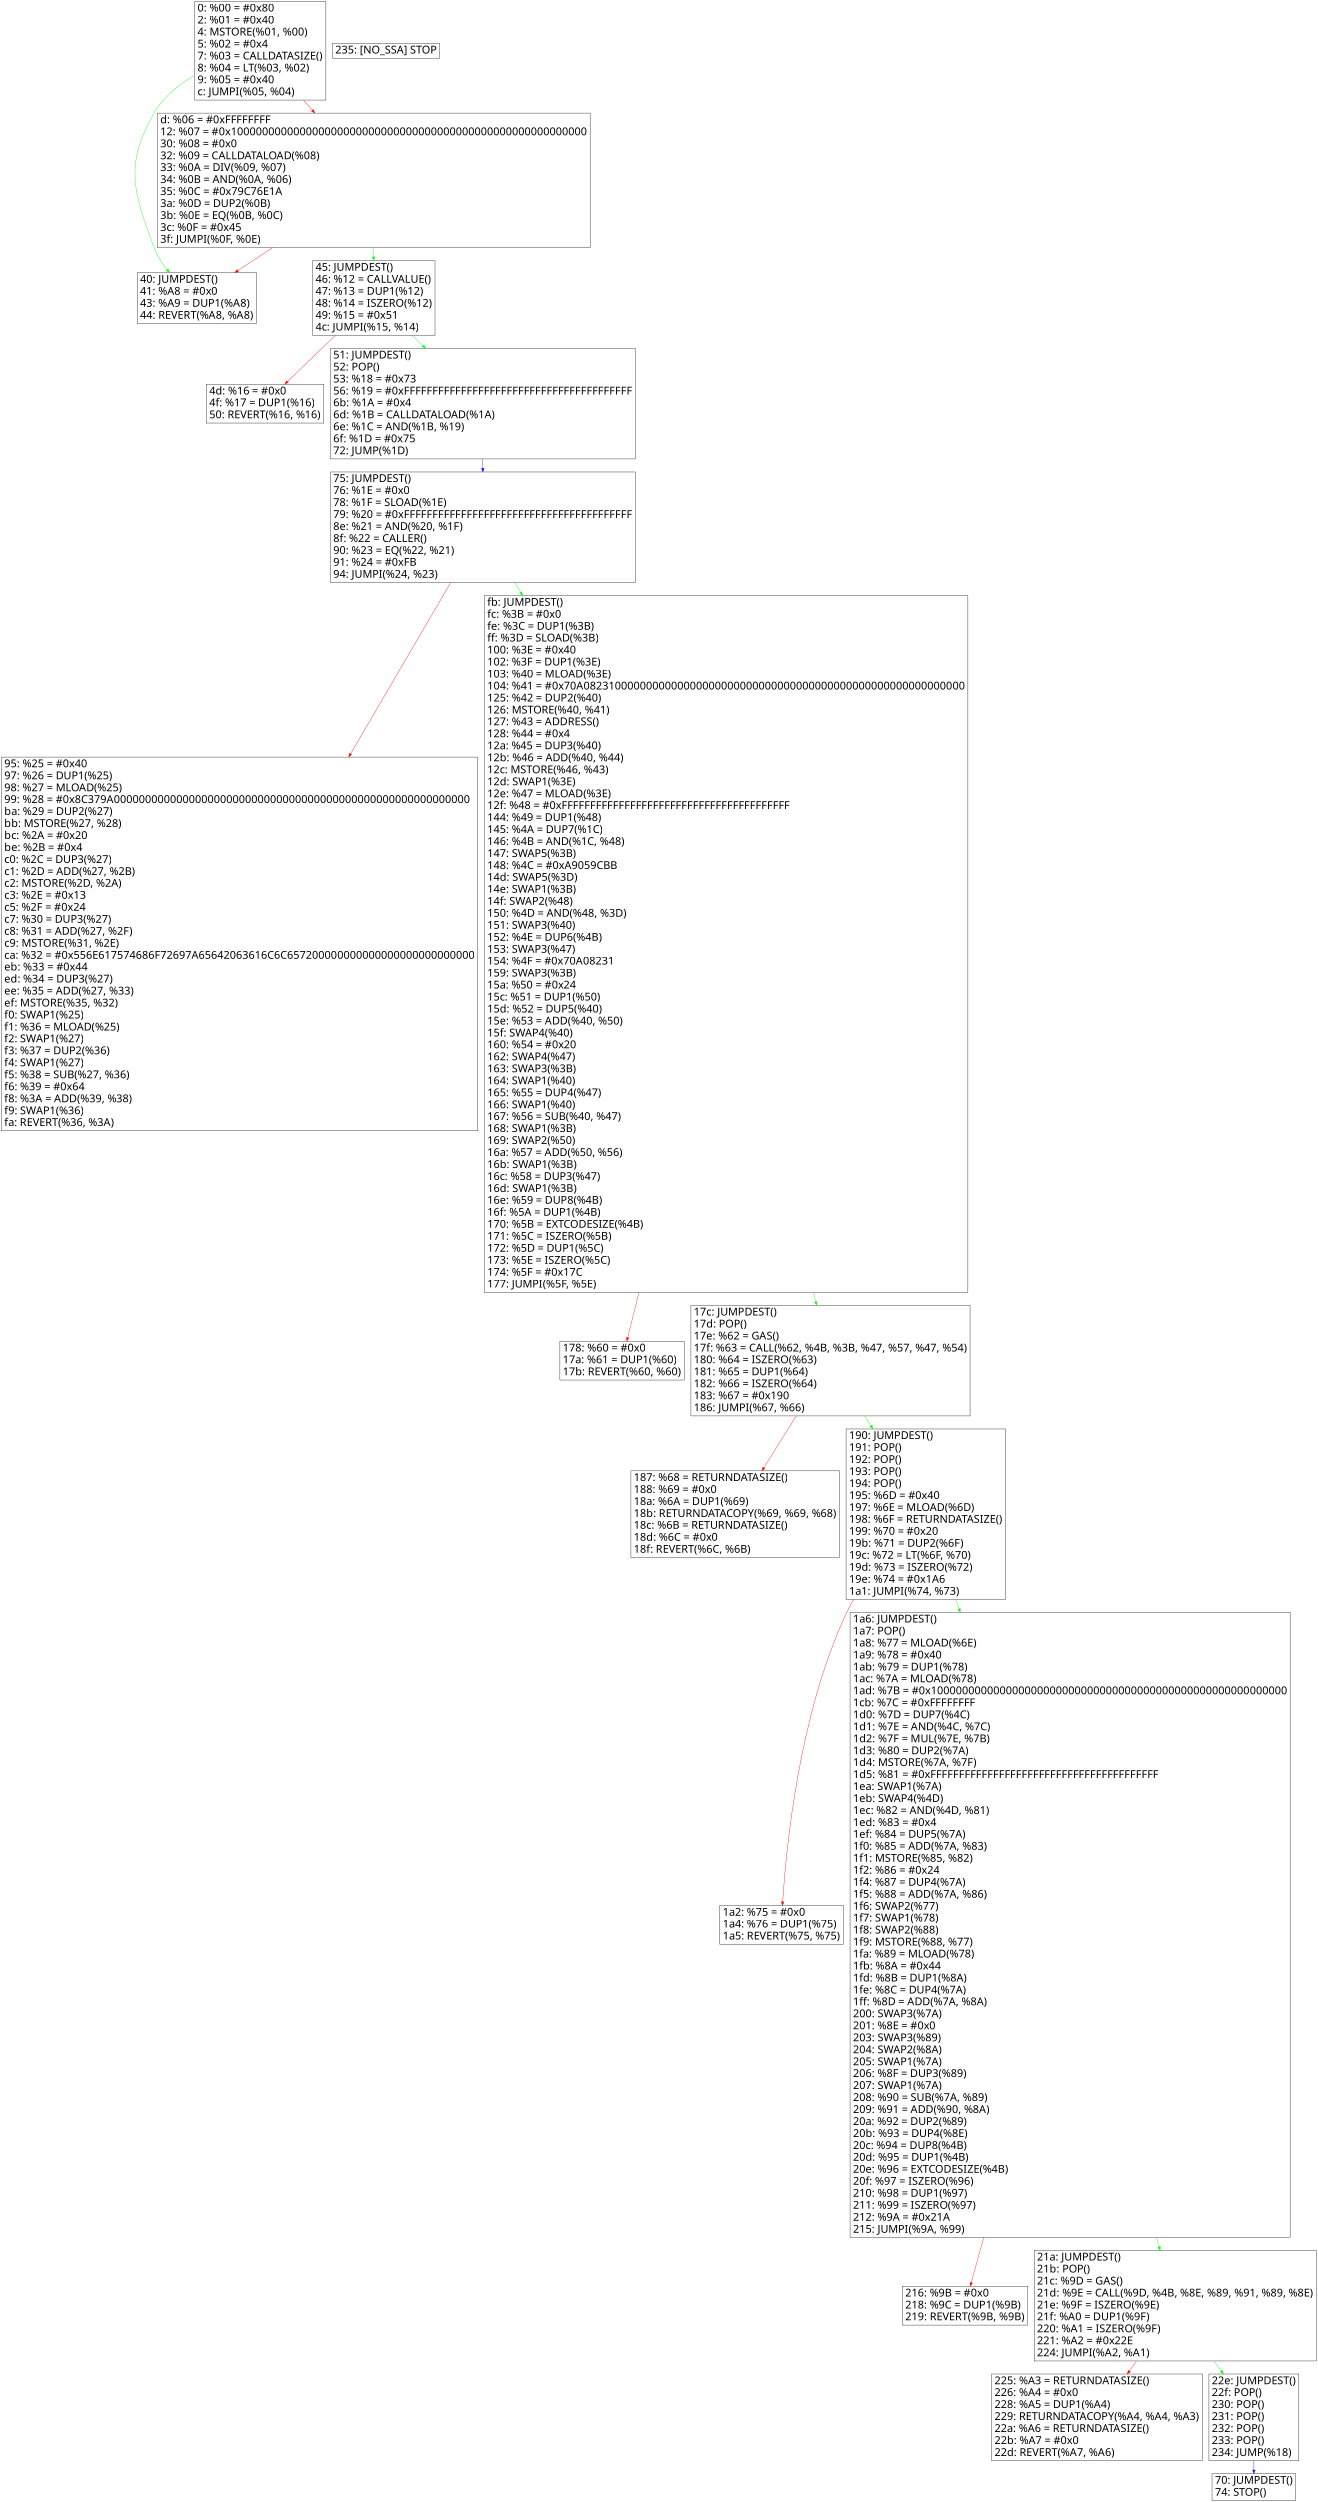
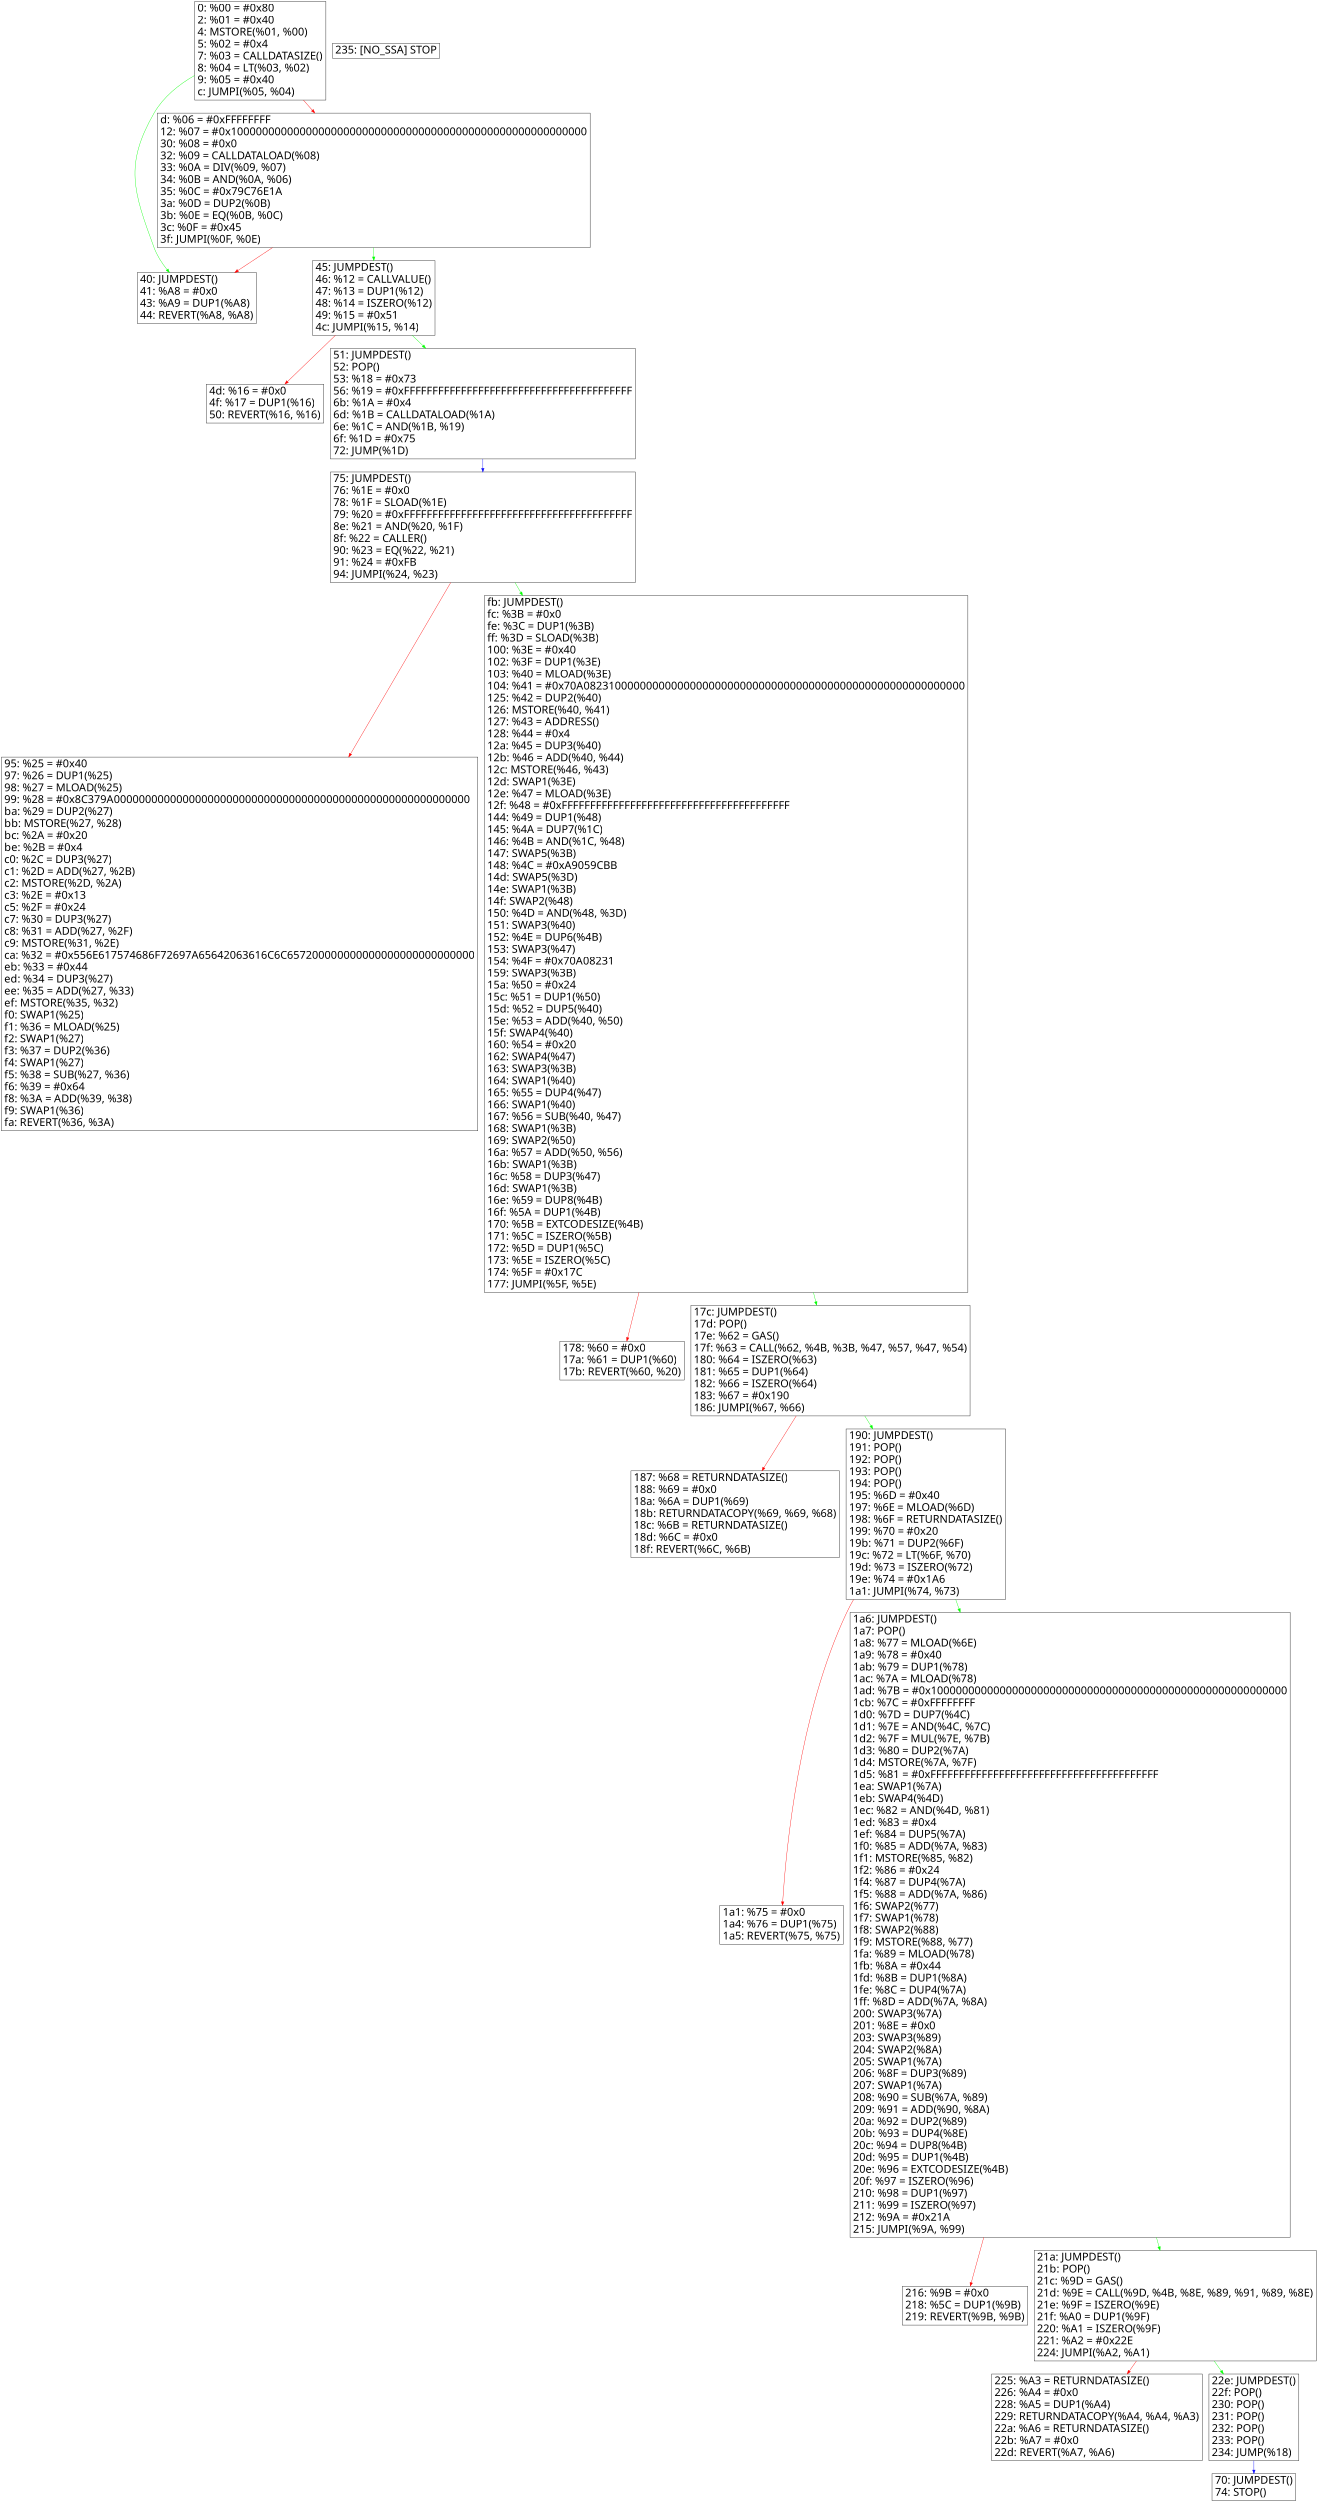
  digraph {
    fontname="Noto Sans"
    node [fontname="Noto Sans" fontsize=30.0 rank=same shape=box]
    edge [color=red fontname="Noto Sans"]
    n1 [label="0: %00 = #0x80\l2: %01 = #0x40\l4: MSTORE(%01, %00)\l5: %02 = #0x4\l7: %03 = CALLDATASIZE()\l8: %04 = LT(%03, %02)\l9: %05 = #0x40\lc: JUMPI(%05, %04)\l"]
    n2 [label="d: %06 = #0xFFFFFFFF\l12: %07 = #0x100000000000000000000000000000000000000000000000000000000\l30: %08 = #0x0\l32: %09 = CALLDATALOAD(%08)\l33: %0A = DIV(%09, %07)\l34: %0B = AND(%0A, %06)\l35: %0C = #0x79C76E1A\l3a: %0D = DUP2(%0B)\l3b: %0E = EQ(%0B, %0C)\l3c: %0F = #0x45\l3f: JUMPI(%0F, %0E)\l"]
    n3 [label="40: JUMPDEST()\l41: %A8 = #0x0\l43: %A9 = DUP1(%A8)\l44: REVERT(%A8, %A8)\l"]
    n4 [label="45: JUMPDEST()\l46: %12 = CALLVALUE()\l47: %13 = DUP1(%12)\l48: %14 = ISZERO(%12)\l49: %15 = #0x51\l4c: JUMPI(%15, %14)\l"]
    n5 [label="4d: %16 = #0x0\l4f: %17 = DUP1(%16)\l50: REVERT(%16, %16)\l"]
    n6 [label="51: JUMPDEST()\l52: POP()\l53: %18 = #0x73\l56: %19 = #0xFFFFFFFFFFFFFFFFFFFFFFFFFFFFFFFFFFFFFFFF\l6b: %1A = #0x4\l6d: %1B = CALLDATALOAD(%1A)\l6e: %1C = AND(%1B, %19)\l6f: %1D = #0x75\l72: JUMP(%1D)\l"]
    n7 [label="70: JUMPDEST()\l74: STOP()\l"]
    n8 [label="75: JUMPDEST()\l76: %1E = #0x0\l78: %1F = SLOAD(%1E)\l79: %20 = #0xFFFFFFFFFFFFFFFFFFFFFFFFFFFFFFFFFFFFFFFF\l8e: %21 = AND(%20, %1F)\l8f: %22 = CALLER()\l90: %23 = EQ(%22, %21)\l91: %24 = #0xFB\l94: JUMPI(%24, %23)\l"]
    n9 [label="95: %25 = #0x40\l97: %26 = DUP1(%25)\l98: %27 = MLOAD(%25)\l99: %28 = #0x8C379A000000000000000000000000000000000000000000000000000000000\lba: %29 = DUP2(%27)\lbb: MSTORE(%27, %28)\lbc: %2A = #0x20\lbe: %2B = #0x4\lc0: %2C = DUP3(%27)\lc1: %2D = ADD(%27, %2B)\lc2: MSTORE(%2D, %2A)\lc3: %2E = #0x13\lc5: %2F = #0x24\lc7: %30 = DUP3(%27)\lc8: %31 = ADD(%27, %2F)\lc9: MSTORE(%31, %2E)\lca: %32 = #0x556E617574686F72697A65642063616C6C657200000000000000000000000000\leb: %33 = #0x44\led: %34 = DUP3(%27)\lee: %35 = ADD(%27, %33)\lef: MSTORE(%35, %32)\lf0: SWAP1(%25)\lf1: %36 = MLOAD(%25)\lf2: SWAP1(%27)\lf3: %37 = DUP2(%36)\lf4: SWAP1(%27)\lf5: %38 = SUB(%27, %36)\lf6: %39 = #0x64\lf8: %3A = ADD(%39, %38)\lf9: SWAP1(%36)\lfa: REVERT(%36, %3A)\l"]
    n10 [label="fb: JUMPDEST()\lfc: %3B = #0x0\lfe: %3C = DUP1(%3B)\lff: %3D = SLOAD(%3B)\l100: %3E = #0x40\l102: %3F = DUP1(%3E)\l103: %40 = MLOAD(%3E)\l104: %41 = #0x70A0823100000000000000000000000000000000000000000000000000000000\l125: %42 = DUP2(%40)\l126: MSTORE(%40, %41)\l127: %43 = ADDRESS()\l128: %44 = #0x4\l12a: %45 = DUP3(%40)\l12b: %46 = ADD(%40, %44)\l12c: MSTORE(%46, %43)\l12d: SWAP1(%3E)\l12e: %47 = MLOAD(%3E)\l12f: %48 = #0xFFFFFFFFFFFFFFFFFFFFFFFFFFFFFFFFFFFFFFFF\l144: %49 = DUP1(%48)\l145: %4A = DUP7(%1C)\l146: %4B = AND(%1C, %48)\l147: SWAP5(%3B)\l148: %4C = #0xA9059CBB\l14d: SWAP5(%3D)\l14e: SWAP1(%3B)\l14f: SWAP2(%48)\l150: %4D = AND(%48, %3D)\l151: SWAP3(%40)\l152: %4E = DUP6(%4B)\l153: SWAP3(%47)\l154: %4F = #0x70A08231\l159: SWAP3(%3B)\l15a: %50 = #0x24\l15c: %51 = DUP1(%50)\l15d: %52 = DUP5(%40)\l15e: %53 = ADD(%40, %50)\l15f: SWAP4(%40)\l160: %54 = #0x20\l162: SWAP4(%47)\l163: SWAP3(%3B)\l164: SWAP1(%40)\l165: %55 = DUP4(%47)\l166: SWAP1(%40)\l167: %56 = SUB(%40, %47)\l168: SWAP1(%3B)\l169: SWAP2(%50)\l16a: %57 = ADD(%50, %56)\l16b: SWAP1(%3B)\l16c: %58 = DUP3(%47)\l16d: SWAP1(%3B)\l16e: %59 = DUP8(%4B)\l16f: %5A = DUP1(%4B)\l170: %5B = EXTCODESIZE(%4B)\l171: %5C = ISZERO(%5B)\l172: %5D = DUP1(%5C)\l173: %5E = ISZERO(%5C)\l174: %5F = #0x17C\l177: JUMPI(%5F, %5E)\l"]
-   n11 [label="178: %60 = #0x0\l17a: %61 = DUP1(%60)\l17b: REVERT(%60, %60)\l"]
+   n11 [label="178: %60 = #0x0\l17a: %61 = DUP1(%60)\l17b: REVERT(%60, %20)\l"]
    n12 [label="17c: JUMPDEST()\l17d: POP()\l17e: %62 = GAS()\l17f: %63 = CALL(%62, %4B, %3B, %47, %57, %47, %54)\l180: %64 = ISZERO(%63)\l181: %65 = DUP1(%64)\l182: %66 = ISZERO(%64)\l183: %67 = #0x190\l186: JUMPI(%67, %66)\l"]
    n13 [label="187: %68 = RETURNDATASIZE()\l188: %69 = #0x0\l18a: %6A = DUP1(%69)\l18b: RETURNDATACOPY(%69, %69, %68)\l18c: %6B = RETURNDATASIZE()\l18d: %6C = #0x0\l18f: REVERT(%6C, %6B)\l"]
    n14 [label="190: JUMPDEST()\l191: POP()\l192: POP()\l193: POP()\l194: POP()\l195: %6D = #0x40\l197: %6E = MLOAD(%6D)\l198: %6F = RETURNDATASIZE()\l199: %70 = #0x20\l19b: %71 = DUP2(%6F)\l19c: %72 = LT(%6F, %70)\l19d: %73 = ISZERO(%72)\l19e: %74 = #0x1A6\l1a1: JUMPI(%74, %73)\l"]
-   n15 [label="1a2: %75 = #0x0\l1a4: %76 = DUP1(%75)\l1a5: REVERT(%75, %75)\l"]
+   n15 [label="1a1: %75 = #0x0\l1a4: %76 = DUP1(%75)\l1a5: REVERT(%75, %75)\l"]
    n16 [label="1a6: JUMPDEST()\l1a7: POP()\l1a8: %77 = MLOAD(%6E)\l1a9: %78 = #0x40\l1ab: %79 = DUP1(%78)\l1ac: %7A = MLOAD(%78)\l1ad: %7B = #0x100000000000000000000000000000000000000000000000000000000\l1cb: %7C = #0xFFFFFFFF\l1d0: %7D = DUP7(%4C)\l1d1: %7E = AND(%4C, %7C)\l1d2: %7F = MUL(%7E, %7B)\l1d3: %80 = DUP2(%7A)\l1d4: MSTORE(%7A, %7F)\l1d5: %81 = #0xFFFFFFFFFFFFFFFFFFFFFFFFFFFFFFFFFFFFFFFF\l1ea: SWAP1(%7A)\l1eb: SWAP4(%4D)\l1ec: %82 = AND(%4D, %81)\l1ed: %83 = #0x4\l1ef: %84 = DUP5(%7A)\l1f0: %85 = ADD(%7A, %83)\l1f1: MSTORE(%85, %82)\l1f2: %86 = #0x24\l1f4: %87 = DUP4(%7A)\l1f5: %88 = ADD(%7A, %86)\l1f6: SWAP2(%77)\l1f7: SWAP1(%78)\l1f8: SWAP2(%88)\l1f9: MSTORE(%88, %77)\l1fa: %89 = MLOAD(%78)\l1fb: %8A = #0x44\l1fd: %8B = DUP1(%8A)\l1fe: %8C = DUP4(%7A)\l1ff: %8D = ADD(%7A, %8A)\l200: SWAP3(%7A)\l201: %8E = #0x0\l203: SWAP3(%89)\l204: SWAP2(%8A)\l205: SWAP1(%7A)\l206: %8F = DUP3(%89)\l207: SWAP1(%7A)\l208: %90 = SUB(%7A, %89)\l209: %91 = ADD(%90, %8A)\l20a: %92 = DUP2(%89)\l20b: %93 = DUP4(%8E)\l20c: %94 = DUP8(%4B)\l20d: %95 = DUP1(%4B)\l20e: %96 = EXTCODESIZE(%4B)\l20f: %97 = ISZERO(%96)\l210: %98 = DUP1(%97)\l211: %99 = ISZERO(%97)\l212: %9A = #0x21A\l215: JUMPI(%9A, %99)\l"]
-   n17 [label="216: %9B = #0x0\l218: %9C = DUP1(%9B)\l219: REVERT(%9B, %9B)\l"]
+   n17 [label="216: %9B = #0x0\l218: %5C = DUP1(%9B)\l219: REVERT(%9B, %9B)\l"]
    n18 [label="21a: JUMPDEST()\l21b: POP()\l21c: %9D = GAS()\l21d: %9E = CALL(%9D, %4B, %8E, %89, %91, %89, %8E)\l21e: %9F = ISZERO(%9E)\l21f: %A0 = DUP1(%9F)\l220: %A1 = ISZERO(%9F)\l221: %A2 = #0x22E\l224: JUMPI(%A2, %A1)\l"]
    n19 [label="225: %A3 = RETURNDATASIZE()\l226: %A4 = #0x0\l228: %A5 = DUP1(%A4)\l229: RETURNDATACOPY(%A4, %A4, %A3)\l22a: %A6 = RETURNDATASIZE()\l22b: %A7 = #0x0\l22d: REVERT(%A7, %A6)\l"]
    n20 [label="22e: JUMPDEST()\l22f: POP()\l230: POP()\l231: POP()\l232: POP()\l233: POP()\l234: JUMP(%18)\l"]
    n21 [label="235: [NO_SSA] STOP\l"]
    subgraph sub_1 {
      n1
      n2
      n3
      n4
      n5
      n6
      n7
      n8
      n9
      n10
      n11
      n12
      n13
      n14
      n15
      n16
      n17
      n18
      n19
      n20
      n21
    }
    n1 -> n2
    n1 -> n3 [color=green]
    n2 -> n3
    n2 -> n4 [color=green]
    n4 -> n5
    n4 -> n6 [color=green]
    n6 -> n8 [color=blue]
    n8 -> n9
    n8 -> n10 [color=green]
    n10 -> n11
    n10 -> n12 [color=green]
    n12 -> n13
    n12 -> n14 [color=green]
    n14 -> n15
    n14 -> n16 [color=green]
    n16 -> n17
    n16 -> n18 [color=green]
    n18 -> n19
    n18 -> n20 [color=green]
    n20 -> n7 [color=blue]
  }
